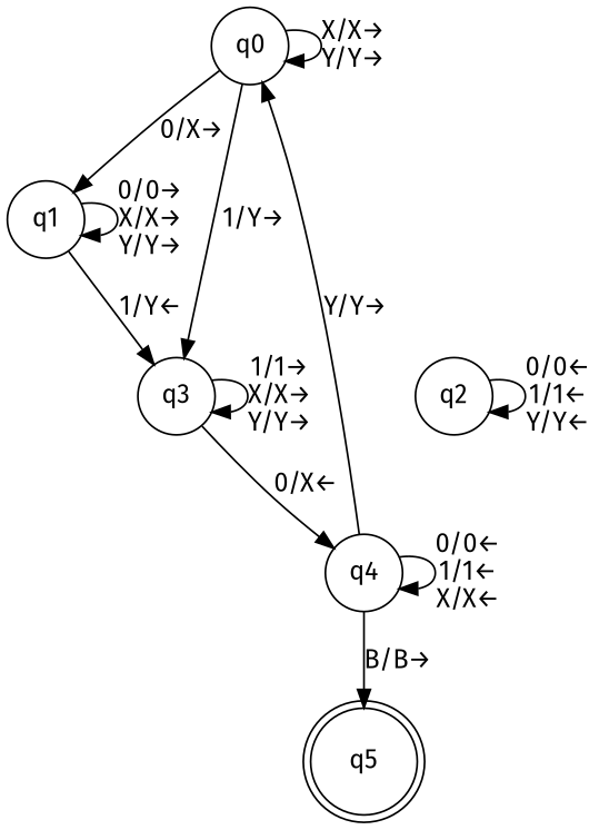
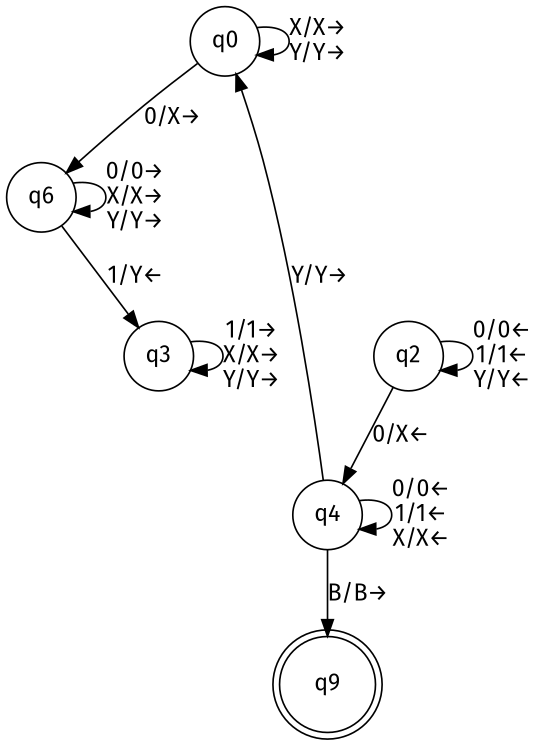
  digraph {
    fontname="Fira Sans"
    rankdir=TB
    node [fontname="Fira Sans" shape=circle]
    edge [fontname="Fira Sans"]
    q0
-   q1
+   q1 [label=q6]
    q3
    q4
-   q5 [shape=doublecircle]
+   q5 [shape=doublecircle label=q9]
    q2
    q0 -> q0 [label="X/X&#x2192;\nY/Y&#x2192;"]
    q0 -> q1 [label="0/X&#x2192;"]
-   q0 -> q3 [label="1/Y&#x2192;"]
    q1 -> q1 [label="0/0&#x2192;\nX/X&#x2192;\nY/Y&#x2192;"]
    q1 -> q3 [label="1/Y&#x2190;"]
    q3 -> q3 [label="1/1&#x2192;\nX/X&#x2192;\nY/Y&#x2192;"]
-   q3 -> q4 [label="0/X&#x2190;"]
+   q2 -> q4 [label="0/X&#x2190;"]
    q4 -> q0 [label="Y/Y&#x2192;"]
    q4 -> q4 [label="0/0&#x2190;\n1/1&#x2190;\nX/X&#x2190;"]
    q4 -> q5 [label="B/B&#x2192;"]
    q2 -> q2 [label="0/0&#x2190;\n1/1&#x2190;\nY/Y&#x2190;"]
  }
